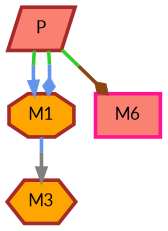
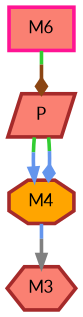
  digraph {
    node [color=brown fillcolor=salmon fontname=Lato penwidth=3.0 style=filled]
    edge [arrowhead=normal color="#32cd32;0.5:#6495ed" penwidth=3]
    P [shape=parallelogram]
-   M1 [fillcolor=orange shape=octagon]
+   M1 [fillcolor=orange shape=octagon label=M4]
    n3 [color=deeppink label=M6 shape=box]
-   M3 [fillcolor=orange shape=hexagon]
+   M3 [shape=hexagon]
    P -> M1
    P -> M1 [arrowhead=diamond]
-   P -> n3 [arrowhead=diamond color="#32cd32;0.5:#8b4513"]
+   n3 -> P [arrowhead=diamond color="#32cd32;0.5:#8b4513"]
    M1 -> M3 [color="#6495ed;0.5:#808080"]
  }
